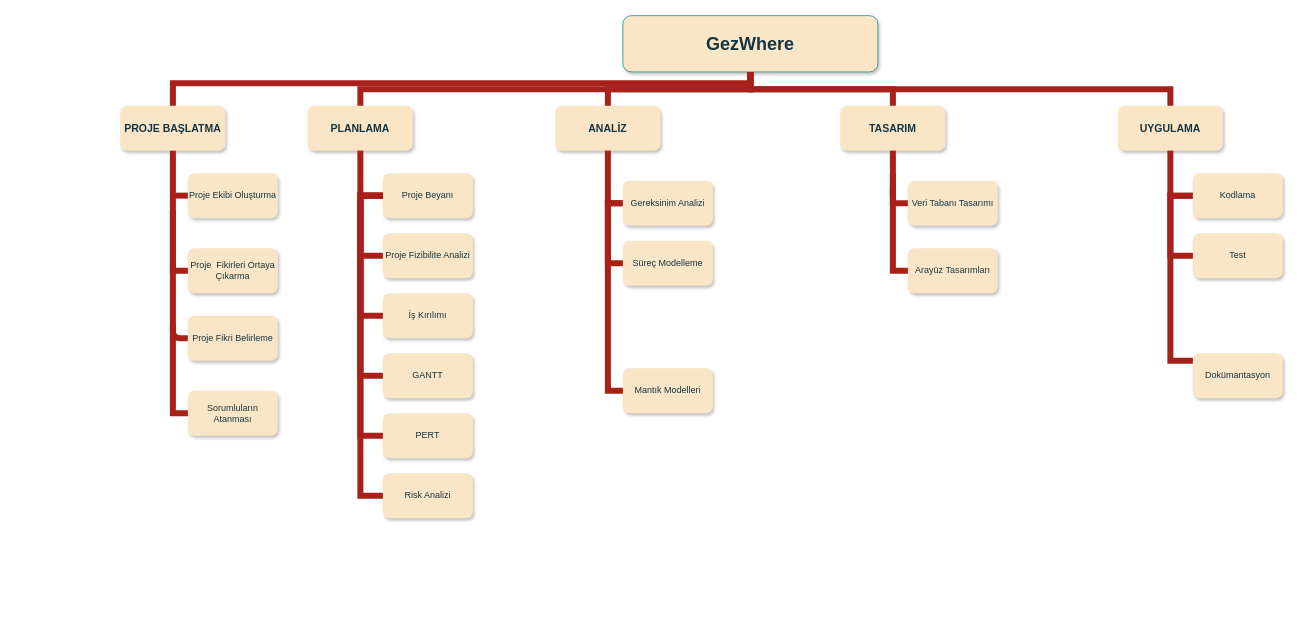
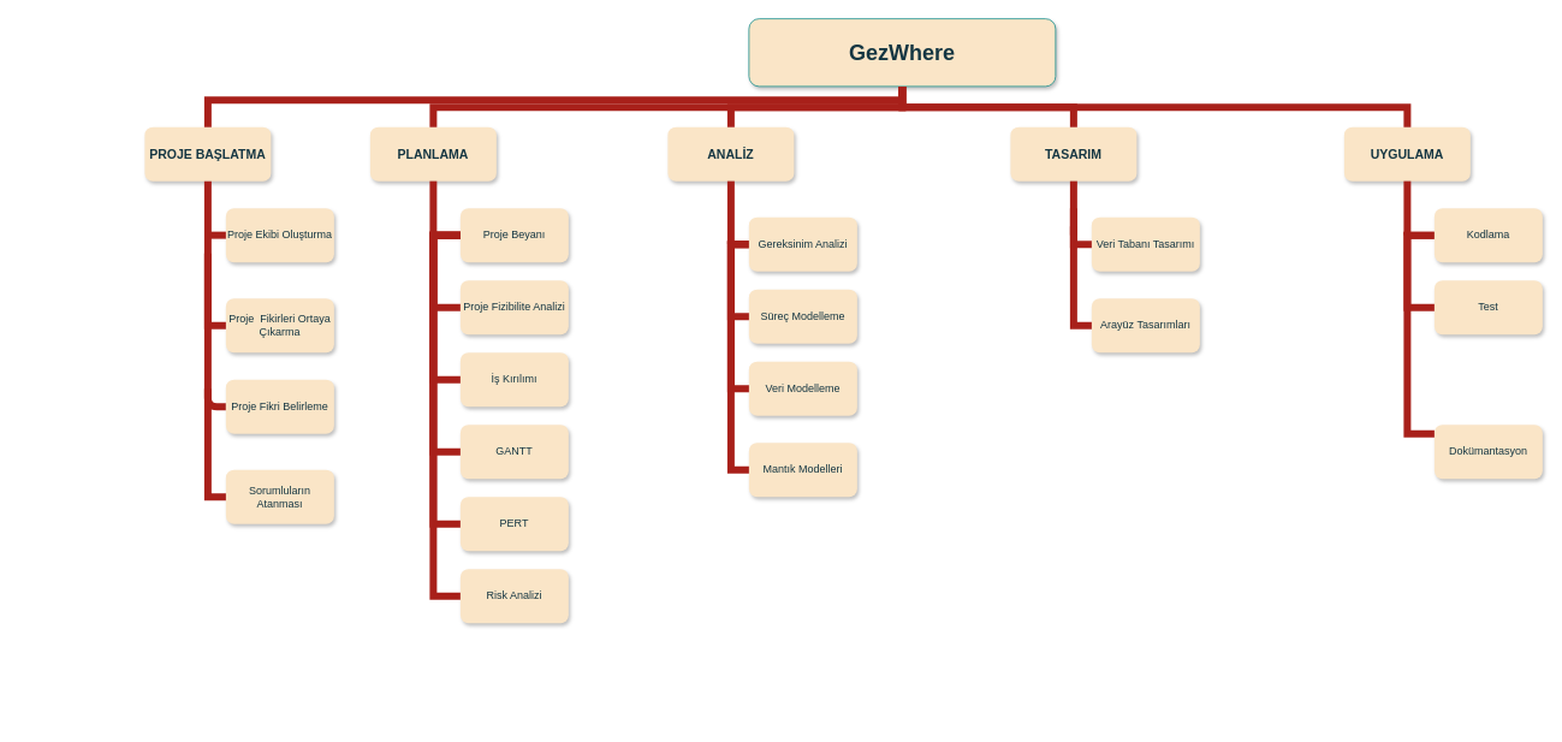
  <mxCell id="0" />
  <mxCell id="1" parent="0" />
  <mxCell id="2" value="GezWhere" style="whiteSpace=wrap;rounded=1;shadow=1;fillColor=#FAE5C7;strokeColor=#0F8B8D;fontStyle=1;fontSize=24;labelBackgroundColor=none;fontColor=#143642;" parent="1" vertex="1"><mxGeometry x="830" y="20" width="340" height="75" as="geometry" /></mxCell>
  <mxCell id="3" value="PLANLAMA" style="whiteSpace=wrap;rounded=1;fillColor=#FAE5C7;strokeColor=none;shadow=1;fontColor=#143642;fontStyle=1;fontSize=14;labelBackgroundColor=none;" parent="1" vertex="1"><mxGeometry x="410" y="140" width="140" height="60" as="geometry" /></mxCell>
  <mxCell id="4" value="ANALİZ" style="whiteSpace=wrap;rounded=1;fillColor=#FAE5C7;strokeColor=none;shadow=1;fontColor=#143642;fontStyle=1;fontSize=14;labelBackgroundColor=none;" parent="1" vertex="1"><mxGeometry x="740" y="140" width="140" height="60" as="geometry" /></mxCell>
  <mxCell id="5" value="TASARIM" style="whiteSpace=wrap;rounded=1;fillColor=#FAE5C7;strokeColor=none;shadow=1;fontColor=#143642;fontStyle=1;fontSize=14;labelBackgroundColor=none;" parent="1" vertex="1"><mxGeometry x="1120" y="140" width="140" height="60" as="geometry" /></mxCell>
  <mxCell id="6" value="UYGULAMA" style="whiteSpace=wrap;rounded=1;fillColor=#FAE5C7;strokeColor=none;shadow=1;fontColor=#143642;fontStyle=1;fontSize=14;labelBackgroundColor=none;" parent="1" vertex="1"><mxGeometry x="1490" y="140" width="140" height="60" as="geometry" /></mxCell>
  <mxCell id="7" value="Proje Beyanı" style="whiteSpace=wrap;rounded=1;fillColor=#FAE5C7;strokeColor=none;shadow=1;fontColor=#143642;fontStyle=0;labelBackgroundColor=none;" parent="1" vertex="1"><mxGeometry x="510" y="230" width="120" height="60" as="geometry" /></mxCell>
  <mxCell id="8" value="Proje Fizibilite Analizi" style="whiteSpace=wrap;rounded=1;fillColor=#FAE5C7;strokeColor=none;shadow=1;fontColor=#143642;fontStyle=0;labelBackgroundColor=none;" parent="1" vertex="1"><mxGeometry x="510" y="310" width="120" height="60" as="geometry" /></mxCell>
  <mxCell id="9" value="İş Kırılımı" style="whiteSpace=wrap;rounded=1;fillColor=#FAE5C7;strokeColor=none;shadow=1;fontColor=#143642;fontStyle=0;labelBackgroundColor=none;" parent="1" vertex="1"><mxGeometry x="510" y="390" width="120" height="60" as="geometry" /></mxCell>
  <mxCell id="10" value="GANTT" style="whiteSpace=wrap;rounded=1;fillColor=#FAE5C7;strokeColor=none;shadow=1;fontColor=#143642;fontStyle=0;labelBackgroundColor=none;" parent="1" vertex="1"><mxGeometry x="510" y="470" width="120" height="60" as="geometry" /></mxCell>
  <mxCell id="11" value="PERT" style="whiteSpace=wrap;rounded=1;fillColor=#FAE5C7;strokeColor=none;shadow=1;fontColor=#143642;fontStyle=0;labelBackgroundColor=none;" parent="1" vertex="1"><mxGeometry x="510" y="550" width="120" height="60" as="geometry" /></mxCell>
  <mxCell id="12" value="" style="edgeStyle=elbowEdgeStyle;elbow=horizontal;rounded=0;fontColor=default;endArrow=none;endFill=0;strokeWidth=8;exitX=0;exitY=0.5;exitDx=0;exitDy=0;strokeColor=#A8201A;labelBackgroundColor=none;" parent="1" target="7" edge="1"><mxGeometry width="100" height="100" relative="1" as="geometry"><mxPoint x="510" y="260" as="sourcePoint" /><mxPoint x="280" y="400" as="targetPoint" /><Array as="points"><mxPoint x="480" y="260" /><mxPoint x="380" y="320" /><mxPoint x="270" y="350" /></Array></mxGeometry></mxCell>
  <mxCell id="13" value="" style="edgeStyle=elbowEdgeStyle;elbow=horizontal;rounded=0;fontColor=default;endArrow=none;endFill=0;strokeWidth=8;exitX=0;exitY=0.5;exitDx=0;exitDy=0;strokeColor=#A8201A;labelBackgroundColor=none;" parent="1" target="8" edge="1"><mxGeometry width="100" height="100" relative="1" as="geometry"><mxPoint x="510" y="260" as="sourcePoint" /><mxPoint x="280" y="480" as="targetPoint" /><Array as="points"><mxPoint x="480" y="260" /><mxPoint x="380" y="400" /><mxPoint x="270" y="390" /></Array></mxGeometry></mxCell>
  <mxCell id="14" value="" style="edgeStyle=elbowEdgeStyle;elbow=horizontal;rounded=0;fontColor=default;endArrow=none;endFill=0;strokeWidth=8;entryX=0;entryY=0.5;entryDx=0;entryDy=0;exitX=0;exitY=0.5;exitDx=0;exitDy=0;strokeColor=#A8201A;labelBackgroundColor=none;" parent="1" target="11" edge="1"><mxGeometry width="100" height="100" relative="1" as="geometry"><mxPoint x="510" y="260" as="sourcePoint" /><mxPoint x="290" y="720" as="targetPoint" /><Array as="points"><mxPoint x="480" y="270" /><mxPoint x="380" y="620" /><mxPoint x="270" y="690" /><mxPoint x="240" y="740" /><mxPoint x="280" y="800" /><mxPoint x="270" y="520" /></Array></mxGeometry></mxCell>
  <mxCell id="15" value="" style="edgeStyle=elbowEdgeStyle;elbow=horizontal;rounded=0;fontColor=default;endArrow=none;endFill=0;strokeWidth=8;exitX=0;exitY=0.5;exitDx=0;exitDy=0;strokeColor=#A8201A;labelBackgroundColor=none;" parent="1" target="10" edge="1"><mxGeometry width="100" height="100" relative="1" as="geometry"><mxPoint x="510" y="260" as="sourcePoint" /><mxPoint x="280" y="640" as="targetPoint" /><Array as="points"><mxPoint x="480" y="270" /><mxPoint x="380" y="560" /><mxPoint x="270" y="470" /></Array></mxGeometry></mxCell>
  <mxCell id="16" value="" style="edgeStyle=elbowEdgeStyle;elbow=horizontal;rounded=0;fontColor=default;endArrow=none;endFill=0;strokeWidth=8;exitX=0;exitY=0.5;exitDx=0;exitDy=0;strokeColor=#A8201A;labelBackgroundColor=none;" parent="1" target="9" edge="1"><mxGeometry width="100" height="100" relative="1" as="geometry"><mxPoint x="510" y="260" as="sourcePoint" /><mxPoint x="280" y="560" as="targetPoint" /><Array as="points"><mxPoint x="480" y="270" /><mxPoint x="380" y="470" /><mxPoint x="270" y="440" /></Array></mxGeometry></mxCell>
  <mxCell id="17" value="Süreç Modelleme" style="whiteSpace=wrap;rounded=1;fillColor=#FAE5C7;strokeColor=none;shadow=1;fontColor=#143642;fontStyle=0;labelBackgroundColor=none;" parent="1" vertex="1"><mxGeometry x="830" y="320" width="120" height="60" as="geometry" /></mxCell>
+ <mxCell id="18" value="Veri Modelleme" style="whiteSpace=wrap;rounded=1;fillColor=#FAE5C7;strokeColor=none;shadow=1;fontColor=#143642;fontStyle=0;labelBackgroundColor=none;" parent="1" vertex="1"><mxGeometry x="830" y="400" width="120" height="60" as="geometry" /></mxCell>
  <mxCell id="19" value="Mantık Modelleri" style="whiteSpace=wrap;rounded=1;fillColor=#FAE5C7;strokeColor=none;shadow=1;fontColor=#143642;fontStyle=0;labelBackgroundColor=none;" parent="1" vertex="1"><mxGeometry x="830" y="490" width="120" height="60" as="geometry" /></mxCell>
  <mxCell id="20" value="" style="edgeStyle=elbowEdgeStyle;elbow=horizontal;rounded=0;fontColor=default;endArrow=none;endFill=0;strokeWidth=8;exitX=0;exitY=0.5;exitDx=0;exitDy=0;entryX=0;entryY=0.5;entryDx=0;entryDy=0;strokeColor=#A8201A;labelBackgroundColor=none;" parent="1" source="35" target="17" edge="1"><mxGeometry width="100" height="100" relative="1" as="geometry"><mxPoint x="660" y="300" as="sourcePoint" /><mxPoint x="830" y="310" as="targetPoint" /><Array as="points"><mxPoint x="810" y="310" /><mxPoint x="640" y="350" /></Array></mxGeometry></mxCell>
+ <mxCell id="21" value="" style="edgeStyle=elbowEdgeStyle;elbow=horizontal;rounded=0;fontColor=default;endArrow=none;endFill=0;strokeWidth=8;entryX=0;entryY=0.5;entryDx=0;entryDy=0;exitX=0;exitY=0.5;exitDx=0;exitDy=0;strokeColor=#A8201A;labelBackgroundColor=none;" parent="1" source="35" target="18" edge="1"><mxGeometry width="100" height="100" relative="1" as="geometry"><mxPoint x="660" y="300" as="sourcePoint" /><mxPoint x="650" y="480" as="targetPoint" /><Array as="points"><mxPoint x="810" y="370" /><mxPoint x="640" y="390" /></Array></mxGeometry></mxCell>
  <mxCell id="22" value="" style="edgeStyle=elbowEdgeStyle;elbow=horizontal;rounded=0;fontColor=default;endArrow=none;endFill=0;strokeWidth=8;exitX=0;exitY=0.5;exitDx=0;exitDy=0;strokeColor=#A8201A;labelBackgroundColor=none;" parent="1" source="35" target="19" edge="1"><mxGeometry width="100" height="100" relative="1" as="geometry"><mxPoint x="660" y="300" as="sourcePoint" /><mxPoint x="650" y="640" as="targetPoint" /><Array as="points"><mxPoint x="810" y="520" /><mxPoint x="640" y="470" /></Array></mxGeometry></mxCell>
  <mxCell id="23" value="Arayüz Tasarımları" style="whiteSpace=wrap;rounded=1;fillColor=#FAE5C7;strokeColor=none;shadow=1;fontColor=#143642;fontStyle=0;labelBackgroundColor=none;" parent="1" vertex="1"><mxGeometry x="1210" y="330" width="120" height="60" as="geometry" /></mxCell>
  <mxCell id="24" value="Test" style="whiteSpace=wrap;rounded=1;fillColor=#FAE5C7;strokeColor=none;shadow=1;fontColor=#143642;fontStyle=0;labelBackgroundColor=none;" parent="1" vertex="1"><mxGeometry x="1590" y="310" width="120" height="60" as="geometry" /></mxCell>
  <mxCell id="25" value="Dokümantasyon" style="whiteSpace=wrap;rounded=1;fillColor=#FAE5C7;strokeColor=none;shadow=1;fontColor=#143642;fontStyle=0;labelBackgroundColor=none;" parent="1" vertex="1"><mxGeometry x="1590" y="470" width="120" height="60" as="geometry" /></mxCell>
  <mxCell id="26" value="" style="edgeStyle=elbowEdgeStyle;elbow=horizontal;rounded=0;fontColor=default;endArrow=none;endFill=0;strokeWidth=8;strokeColor=#A8201A;labelBackgroundColor=none;" parent="1" source="36" target="24" edge="1"><mxGeometry width="100" height="100" relative="1" as="geometry"><mxPoint x="1400" y="300" as="sourcePoint" /><mxPoint x="1390" y="400" as="targetPoint" /><Array as="points"><mxPoint x="1560" y="340" /><mxPoint x="1560" y="320" /><mxPoint x="1380" y="350" /></Array></mxGeometry></mxCell>
  <mxCell id="27" value="" style="edgeStyle=elbowEdgeStyle;elbow=horizontal;rounded=0;fontColor=default;endArrow=none;endFill=0;strokeWidth=8;exitX=0;exitY=0.5;exitDx=0;exitDy=0;strokeColor=#A8201A;labelBackgroundColor=none;" parent="1" source="36" target="25" edge="1"><mxGeometry width="100" height="100" relative="1" as="geometry"><mxPoint x="1400" y="300" as="sourcePoint" /><mxPoint x="1390" y="560" as="targetPoint" /><Array as="points"><mxPoint x="1560" y="480" /><mxPoint x="1380" y="440" /></Array></mxGeometry></mxCell>
  <mxCell id="28" value="" style="edgeStyle=elbowEdgeStyle;elbow=vertical;rounded=0;fontColor=default;endArrow=none;endFill=0;strokeWidth=8;strokeColor=#A8201A;labelBackgroundColor=none;" parent="1" source="4" edge="1"><mxGeometry width="100" height="100" relative="1" as="geometry"><mxPoint x="630" y="240" as="sourcePoint" /><mxPoint x="810" y="270" as="targetPoint" /></mxGeometry></mxCell>
  <mxCell id="29" value="" style="edgeStyle=elbowEdgeStyle;elbow=vertical;rounded=0;fontColor=default;endArrow=none;endFill=0;strokeWidth=8;strokeColor=#A8201A;labelBackgroundColor=none;" parent="1" source="2" target="3" edge="1"><mxGeometry width="100" height="100" relative="1" as="geometry"><mxPoint x="400" y="120" as="sourcePoint" /><mxPoint x="500" y="20" as="targetPoint" /></mxGeometry></mxCell>
  <mxCell id="30" value="" style="edgeStyle=elbowEdgeStyle;elbow=vertical;rounded=0;fontColor=default;endArrow=none;endFill=0;strokeWidth=8;strokeColor=#A8201A;labelBackgroundColor=none;" parent="1" source="2" target="4" edge="1"><mxGeometry width="100" height="100" relative="1" as="geometry"><mxPoint x="410" y="130" as="sourcePoint" /><mxPoint x="510" y="30" as="targetPoint" /></mxGeometry></mxCell>
  <mxCell id="31" value="" style="edgeStyle=elbowEdgeStyle;elbow=vertical;rounded=0;fontColor=default;endArrow=none;endFill=0;strokeWidth=8;strokeColor=#A8201A;labelBackgroundColor=none;" parent="1" source="2" target="5" edge="1"><mxGeometry width="100" height="100" relative="1" as="geometry"><mxPoint x="420" y="140" as="sourcePoint" /><mxPoint x="520" y="40" as="targetPoint" /></mxGeometry></mxCell>
  <mxCell id="32" value="" style="edgeStyle=elbowEdgeStyle;elbow=vertical;rounded=0;fontColor=default;endArrow=none;endFill=0;strokeWidth=8;strokeColor=#A8201A;labelBackgroundColor=none;" parent="1" source="2" target="6" edge="1"><mxGeometry width="100" height="100" relative="1" as="geometry"><mxPoint x="430" y="150" as="sourcePoint" /><mxPoint x="530" y="50" as="targetPoint" /></mxGeometry></mxCell>
  <mxCell id="33" value="Risk Analizi" style="whiteSpace=wrap;rounded=1;fillColor=#FAE5C7;strokeColor=none;shadow=1;fontColor=#143642;fontStyle=0;labelBackgroundColor=none;" parent="1" vertex="1"><mxGeometry x="510" y="630" width="120" height="60" as="geometry" /></mxCell>
  <mxCell id="34" value="" style="edgeStyle=elbowEdgeStyle;elbow=horizontal;rounded=0;fontColor=default;endArrow=none;endFill=0;strokeWidth=8;entryX=0;entryY=0.5;entryDx=0;entryDy=0;exitX=0;exitY=0.5;exitDx=0;exitDy=0;strokeColor=#A8201A;labelBackgroundColor=none;" parent="1" target="33" edge="1"><mxGeometry width="100" height="100" relative="1" as="geometry"><mxPoint x="510" y="260" as="sourcePoint" /><mxPoint x="280" y="790" as="targetPoint" /><Array as="points"><mxPoint x="480" y="280" /><mxPoint x="380" y="630" /><mxPoint x="370" y="740" /><mxPoint x="270" y="690" /><mxPoint x="240" y="740" /><mxPoint x="280" y="800" /><mxPoint x="270" y="520" /></Array></mxGeometry></mxCell>
  <mxCell id="35" value="Gereksinim Analizi" style="whiteSpace=wrap;rounded=1;fillColor=#FAE5C7;strokeColor=none;shadow=1;fontColor=#143642;fontStyle=0;labelBackgroundColor=none;" parent="1" vertex="1"><mxGeometry x="830" y="240" width="120" height="60" as="geometry" /></mxCell>
  <mxCell id="36" value="Kodlama" style="whiteSpace=wrap;rounded=1;fillColor=#FAE5C7;strokeColor=none;shadow=1;fontColor=#143642;fontStyle=0;labelBackgroundColor=none;" parent="1" vertex="1"><mxGeometry x="1590" y="230" width="120" height="60" as="geometry" /></mxCell>
  <mxCell id="37" value="" style="endArrow=none;html=1;strokeWidth=8;rounded=0;entryX=0.5;entryY=1;entryDx=0;entryDy=0;strokeColor=#A8201A;labelBackgroundColor=none;fontColor=default;" parent="1" target="3" edge="1"><mxGeometry width="50" height="50" relative="1" as="geometry"><mxPoint x="480" y="260" as="sourcePoint" /><mxPoint x="470" y="210" as="targetPoint" /><Array as="points"><mxPoint x="480" y="230" /></Array></mxGeometry></mxCell>
  <mxCell id="38" value="" style="endArrow=none;html=1;strokeWidth=8;entryX=0.5;entryY=1;entryDx=0;entryDy=0;strokeColor=#A8201A;labelBackgroundColor=none;fontColor=default;" parent="1" target="5" edge="1"><mxGeometry width="50" height="50" relative="1" as="geometry"><mxPoint x="1190" y="260" as="sourcePoint" /><mxPoint x="1200" y="210" as="targetPoint" /></mxGeometry></mxCell>
  <mxCell id="39" value="" style="endArrow=none;html=1;strokeWidth=8;strokeColor=#A8201A;labelBackgroundColor=none;fontColor=default;" parent="1" edge="1"><mxGeometry width="50" height="50" relative="1" as="geometry"><mxPoint x="1560" y="260" as="sourcePoint" /><mxPoint x="1560" y="200" as="targetPoint" /></mxGeometry></mxCell>
  <mxCell id="40" value="PROJE BAŞLATMA" style="whiteSpace=wrap;rounded=1;fillColor=#FAE5C7;strokeColor=none;shadow=1;fontColor=#143642;fontStyle=1;fontSize=14;labelBackgroundColor=none;" parent="1" vertex="1"><mxGeometry x="160" y="140" width="140" height="60" as="geometry" /></mxCell>
  <mxCell id="41" value="Proje Ekibi Oluşturma" style="whiteSpace=wrap;rounded=1;fillColor=#FAE5C7;strokeColor=none;shadow=1;fontColor=#143642;fontStyle=0;labelBackgroundColor=none;" parent="1" vertex="1"><mxGeometry x="250" y="230" width="120" height="60" as="geometry" /></mxCell>
  <mxCell id="42" value="" style="endArrow=none;html=1;strokeWidth=8;entryX=0.5;entryY=1;entryDx=0;entryDy=0;strokeColor=#A8201A;exitX=0;exitY=0.5;exitDx=0;exitDy=0;labelBackgroundColor=none;fontColor=default;" parent="1" source="45" target="40" edge="1"><mxGeometry width="50" height="50" relative="1" as="geometry"><mxPoint x="230" y="360" as="sourcePoint" /><mxPoint x="240" y="210" as="targetPoint" /><Array as="points"><mxPoint x="230" y="450" /></Array></mxGeometry></mxCell>
  <mxCell id="43" value="" style="edgeStyle=elbowEdgeStyle;elbow=vertical;rounded=0;fontColor=default;endArrow=none;endFill=0;strokeWidth=8;strokeColor=#A8201A;entryX=0.5;entryY=0;entryDx=0;entryDy=0;exitX=0.5;exitY=1;exitDx=0;exitDy=0;labelBackgroundColor=none;" parent="1" source="2" target="40" edge="1"><mxGeometry width="100" height="100" relative="1" as="geometry"><mxPoint x="750" y="60" as="sourcePoint" /><mxPoint x="230" y="130" as="targetPoint" /><Array as="points"><mxPoint x="260" y="110" /></Array></mxGeometry></mxCell>
  <mxCell id="44" value="" style="endArrow=none;html=1;fillColor=#FAE5C7;strokeWidth=8;rounded=0;strokeColor=#A8201A;entryX=0;entryY=0.5;entryDx=0;entryDy=0;labelBackgroundColor=none;fontColor=default;" parent="1" target="41" edge="1"><mxGeometry width="50" height="50" relative="1" as="geometry"><mxPoint x="230" y="260" as="sourcePoint" /><mxPoint x="255" y="290" as="targetPoint" /></mxGeometry></mxCell>
  <mxCell id="45" value="Proje Fikri Belirleme" style="whiteSpace=wrap;rounded=1;fillColor=#FAE5C7;strokeColor=none;shadow=1;fontColor=#143642;fontStyle=0;labelBackgroundColor=none;" parent="1" vertex="1"><mxGeometry x="250" y="420" width="120" height="60" as="geometry" /></mxCell>
  <mxCell id="46" value="Proje  Fikirleri Ortaya Çıkarma" style="whiteSpace=wrap;rounded=1;fillColor=#FAE5C7;strokeColor=none;shadow=1;fontColor=#143642;fontStyle=0;labelBackgroundColor=none;" parent="1" vertex="1"><mxGeometry x="250" y="330" width="120" height="60" as="geometry" /></mxCell>
  <mxCell id="47" value="" style="edgeStyle=elbowEdgeStyle;elbow=horizontal;rounded=0;fontColor=default;endArrow=none;endFill=0;strokeWidth=8;strokeColor=#A8201A;labelBackgroundColor=none;" parent="1" edge="1"><mxGeometry width="100" height="100" relative="1" as="geometry"><mxPoint x="230" y="280" as="sourcePoint" /><mxPoint x="250" y="360" as="targetPoint" /><Array as="points"><mxPoint x="230" y="280" /><mxPoint x="130" y="420" /><mxPoint x="20" y="410" /></Array></mxGeometry></mxCell>
  <mxCell id="48" value="Veri Tabanı Tasarımı" style="whiteSpace=wrap;rounded=1;fillColor=#FAE5C7;strokeColor=none;shadow=1;fontColor=#143642;fontStyle=0;labelBackgroundColor=none;" parent="1" vertex="1"><mxGeometry x="1210" y="240" width="120" height="60" as="geometry" /></mxCell>
  <mxCell id="49" value="Sorumluların Atanması" style="whiteSpace=wrap;rounded=1;fillColor=#FAE5C7;strokeColor=none;shadow=1;fontColor=#143642;fontStyle=0;labelBackgroundColor=none;" parent="1" vertex="1"><mxGeometry x="250" y="520" width="120" height="60" as="geometry" /></mxCell>
  <mxCell id="50" value="" style="edgeStyle=elbowEdgeStyle;elbow=horizontal;rounded=0;fontColor=default;endArrow=none;endFill=0;strokeWidth=8;strokeColor=#A8201A;labelBackgroundColor=none;" parent="1" edge="1"><mxGeometry width="100" height="100" relative="1" as="geometry"><mxPoint x="230" y="430" as="sourcePoint" /><mxPoint x="250" y="550" as="targetPoint" /><Array as="points"><mxPoint x="230" y="550" /><mxPoint x="230" y="530" /><mxPoint x="50" y="560" /></Array></mxGeometry></mxCell>
  <mxCell id="51" value="" style="edgeStyle=elbowEdgeStyle;elbow=horizontal;rounded=0;fontColor=default;endArrow=none;endFill=0;strokeWidth=8;strokeColor=#A8201A;labelBackgroundColor=none;" edge="1" parent="1"><mxGeometry width="100" height="100" relative="1" as="geometry"><mxPoint x="1190" y="250" as="sourcePoint" /><mxPoint x="1210" y="360" as="targetPoint" /><Array as="points"><mxPoint x="1190" y="290" /><mxPoint x="1010" y="330" /></Array></mxGeometry></mxCell>
  <mxCell id="52" value="" style="edgeStyle=elbowEdgeStyle;elbow=horizontal;rounded=0;fontColor=default;endArrow=none;endFill=0;strokeWidth=8;strokeColor=#A8201A;labelBackgroundColor=none;" edge="1" parent="1"><mxGeometry width="100" height="100" relative="1" as="geometry"><mxPoint x="1190" y="230" as="sourcePoint" /><mxPoint x="1210" y="270" as="targetPoint" /><Array as="points"><mxPoint x="1190" y="200" /><mxPoint x="1010" y="240" /></Array></mxGeometry></mxCell>
